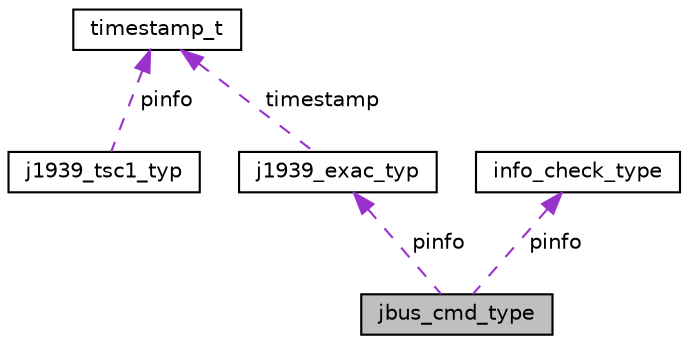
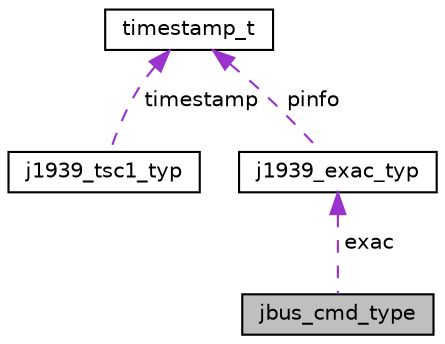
  digraph {
    node [color=black fillcolor=white fontname=Helvetica fontsize=10 shape=record style=filled]
    edge [color=darkorchid3 dir=back fontname=Helvetica fontsize=10 labelfontname=Helvetica labelfontsize=10 style=dashed]
    n1 [fillcolor=grey75 fontcolor=black height=0.2 label=jbus_cmd_type width=0.4]
    n2 [height=0.2 label=j1939_tsc1_typ width=0.4]
    n3 [height=0.2 label=timestamp_t width=0.4]
    n4 [height=0.2 label=j1939_exac_typ width=0.4]
-   n5 [height=0.2 label=info_check_type width=0.4]
-   n3 -> n2 [label=" pinfo"]
-   n3 -> n4 [label=" timestamp"]
-   n4 -> n1 [label=" pinfo"]
-   n5 -> n1 [label=" pinfo"]
+   n3 -> n2 [label=" timestamp"]
+   n3 -> n4 [label=" pinfo"]
+   n4 -> n1 [label=" exac"]
  }
